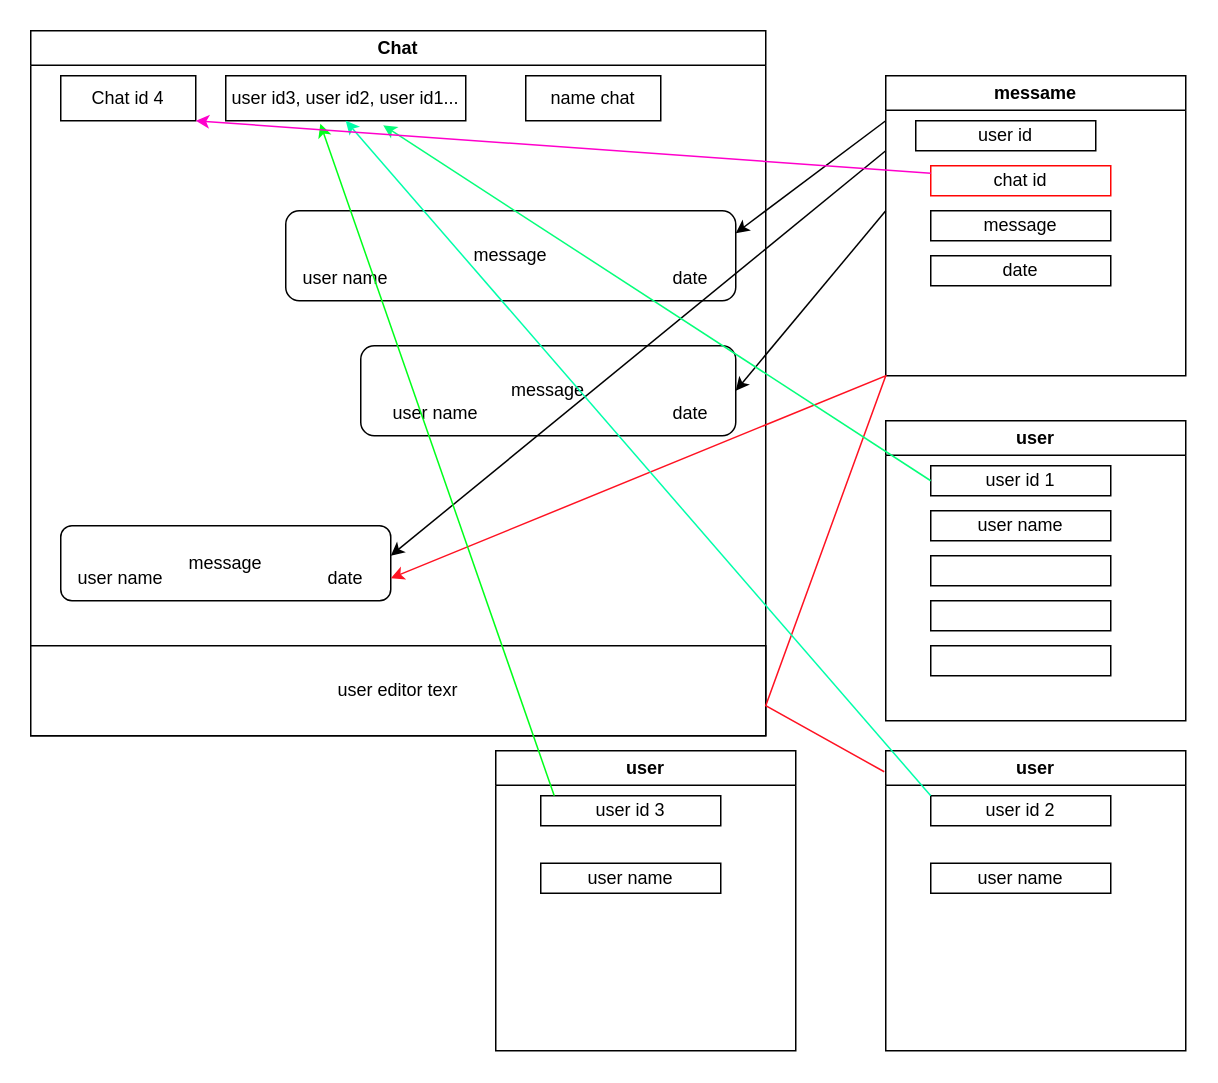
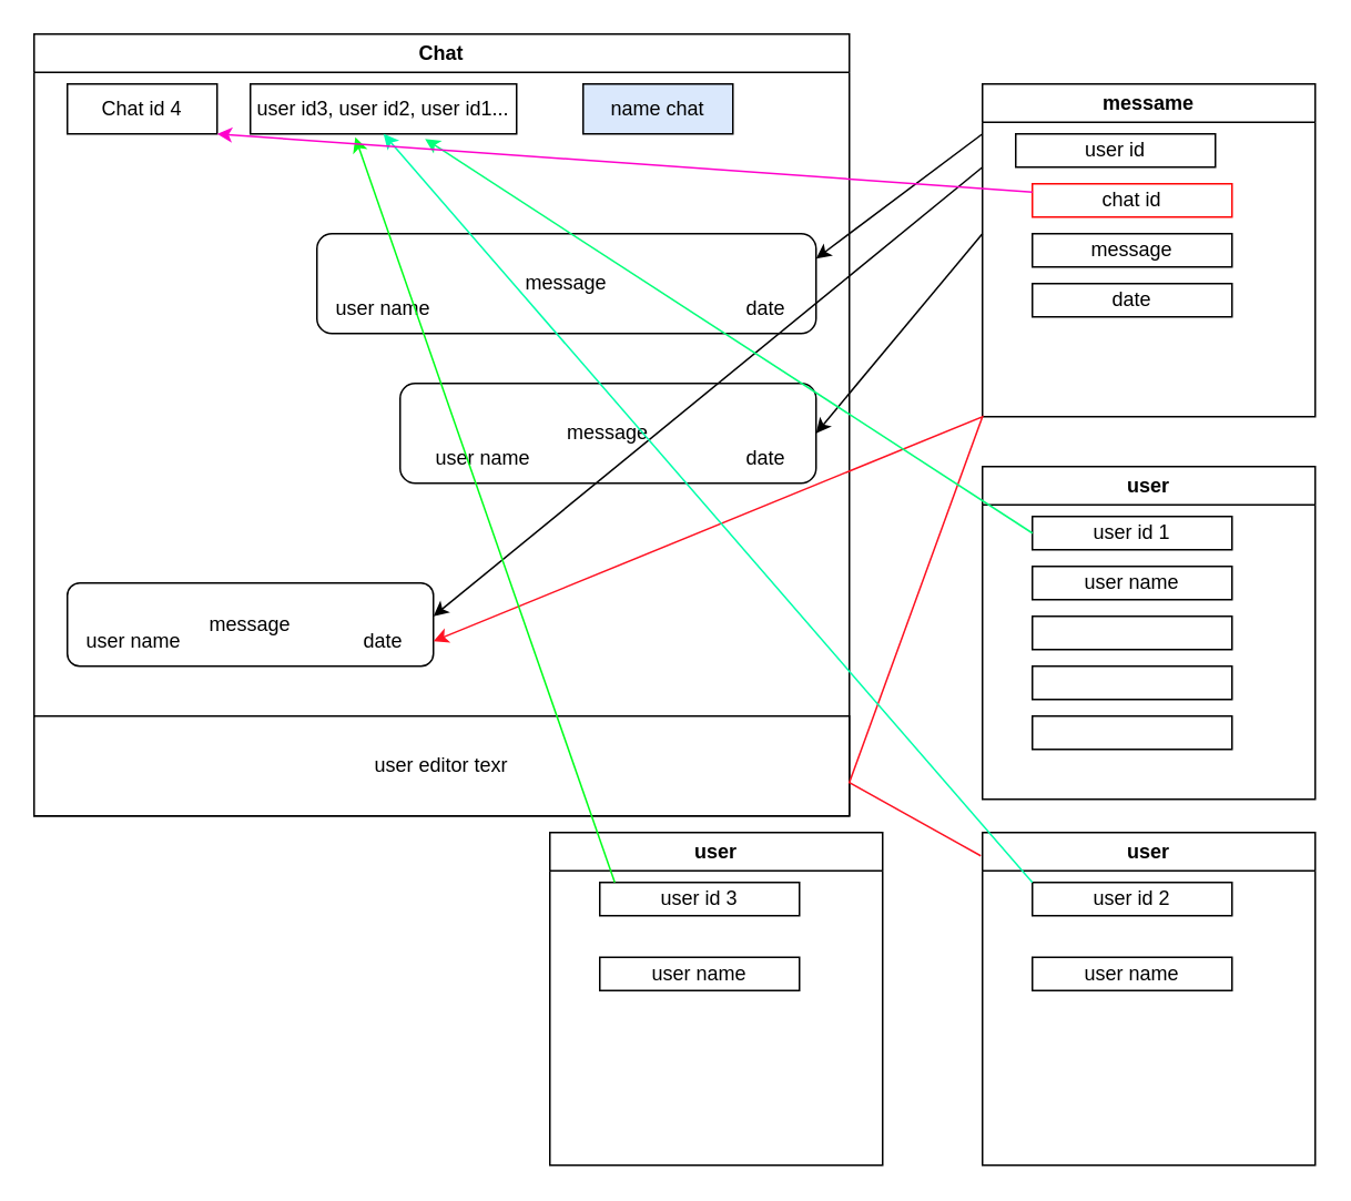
  <mxCell id="0" />
  <mxCell id="1" parent="0" />
  <mxCell id="2" value="messame" style="swimlane;whiteSpace=wrap;html=1;" vertex="1" parent="1"><mxGeometry x="590" y="50" width="200" height="200" as="geometry" /></mxCell>
  <mxCell id="3" value="user id" style="rounded=0;whiteSpace=wrap;html=1;" vertex="1" parent="2"><mxGeometry x="20" y="30" width="120" height="20" as="geometry" /></mxCell>
  <mxCell id="4" value="chat id" style="rounded=0;whiteSpace=wrap;html=1;strokeColor=#FF0505;" vertex="1" parent="2"><mxGeometry x="30" y="60" width="120" height="20" as="geometry" /></mxCell>
  <mxCell id="5" value="message" style="rounded=0;whiteSpace=wrap;html=1;" vertex="1" parent="2"><mxGeometry x="30" y="90" width="120" height="20" as="geometry" /></mxCell>
  <mxCell id="6" value="date" style="rounded=0;whiteSpace=wrap;html=1;" vertex="1" parent="2"><mxGeometry x="30" y="120" width="120" height="20" as="geometry" /></mxCell>
  <mxCell id="7" value="" style="endArrow=classic;html=1;rounded=0;entryX=1;entryY=0.25;entryDx=0;entryDy=0;" edge="1" parent="2" target="21"><mxGeometry width="50" height="50" relative="1" as="geometry"><mxPoint y="30" as="sourcePoint" /><mxPoint x="50" y="-20" as="targetPoint" /></mxGeometry></mxCell>
  <mxCell id="8" value="user" style="swimlane;whiteSpace=wrap;html=1;" vertex="1" parent="1"><mxGeometry x="590" y="280" width="200" height="200" as="geometry" /></mxCell>
  <mxCell id="9" value="user id 1" style="rounded=0;whiteSpace=wrap;html=1;" vertex="1" parent="8"><mxGeometry x="30" y="30" width="120" height="20" as="geometry" /></mxCell>
  <mxCell id="10" value="user name" style="rounded=0;whiteSpace=wrap;html=1;" vertex="1" parent="8"><mxGeometry x="30" y="60" width="120" height="20" as="geometry" /></mxCell>
  <mxCell id="11" value="" style="rounded=0;whiteSpace=wrap;html=1;" vertex="1" parent="8"><mxGeometry x="30" y="90" width="120" height="20" as="geometry" /></mxCell>
  <mxCell id="12" value="" style="rounded=0;whiteSpace=wrap;html=1;" vertex="1" parent="8"><mxGeometry x="30" y="120" width="120" height="20" as="geometry" /></mxCell>
  <mxCell id="13" value="" style="rounded=0;whiteSpace=wrap;html=1;" vertex="1" parent="8"><mxGeometry x="30" y="150" width="120" height="20" as="geometry" /></mxCell>
  <mxCell id="14" value="user" style="swimlane;whiteSpace=wrap;html=1;" vertex="1" parent="1"><mxGeometry x="590" y="500" width="200" height="200" as="geometry" /></mxCell>
  <mxCell id="15" value="user id 2" style="rounded=0;whiteSpace=wrap;html=1;" vertex="1" parent="14"><mxGeometry x="30" y="30" width="120" height="20" as="geometry" /></mxCell>
  <mxCell id="16" value="user name" style="rounded=0;whiteSpace=wrap;html=1;" vertex="1" parent="14"><mxGeometry x="30" y="75" width="120" height="20" as="geometry" /></mxCell>
  <mxCell id="17" value="Chat" style="swimlane;whiteSpace=wrap;html=1;" vertex="1" parent="1"><mxGeometry x="20" y="20" width="490" height="470" as="geometry" /></mxCell>
  <mxCell id="18" value="Chat id 4" style="rounded=0;whiteSpace=wrap;html=1;" vertex="1" parent="17"><mxGeometry x="20" y="30" width="90" height="30" as="geometry" /></mxCell>
- <mxCell id="19" value="name chat" style="rounded=0;whiteSpace=wrap;html=1;" vertex="1" parent="17"><mxGeometry x="330" y="30" width="90" height="30" as="geometry" /></mxCell>
+ <mxCell id="19" value="name chat" style="rounded=0;whiteSpace=wrap;html=1;fillColor=#dae8fc;" vertex="1" parent="17"><mxGeometry x="330" y="30" width="90" height="30" as="geometry" /></mxCell>
  <mxCell id="20" value="user id3, user id2, user id1..." style="rounded=0;whiteSpace=wrap;html=1;" vertex="1" parent="17"><mxGeometry x="130" y="30" width="160" height="30" as="geometry" /></mxCell>
  <mxCell id="21" value="message" style="rounded=1;whiteSpace=wrap;html=1;" vertex="1" parent="17"><mxGeometry x="170" y="120" width="300" height="60" as="geometry" /></mxCell>
  <mxCell id="22" value="user name" style="text;html=1;strokeColor=none;fillColor=none;align=center;verticalAlign=middle;whiteSpace=wrap;rounded=0;" vertex="1" parent="17"><mxGeometry x="180" y="150" width="60" height="30" as="geometry" /></mxCell>
  <mxCell id="23" value="date" style="text;html=1;strokeColor=none;fillColor=none;align=center;verticalAlign=middle;whiteSpace=wrap;rounded=0;" vertex="1" parent="17"><mxGeometry x="410" y="150" width="60" height="30" as="geometry" /></mxCell>
  <mxCell id="24" value="message" style="rounded=1;whiteSpace=wrap;html=1;" vertex="1" parent="17"><mxGeometry x="220" y="210" width="250" height="60" as="geometry" /></mxCell>
  <mxCell id="25" value="user name" style="text;html=1;strokeColor=none;fillColor=none;align=center;verticalAlign=middle;whiteSpace=wrap;rounded=0;" vertex="1" parent="17"><mxGeometry x="240" y="240" width="60" height="30" as="geometry" /></mxCell>
  <mxCell id="26" value="date" style="text;html=1;strokeColor=none;fillColor=none;align=center;verticalAlign=middle;whiteSpace=wrap;rounded=0;" vertex="1" parent="17"><mxGeometry x="410" y="240" width="60" height="30" as="geometry" /></mxCell>
  <mxCell id="27" value="message" style="rounded=1;whiteSpace=wrap;html=1;" vertex="1" parent="17"><mxGeometry x="20" y="330" width="220" height="50" as="geometry" /></mxCell>
  <mxCell id="28" value="user name" style="text;html=1;strokeColor=none;fillColor=none;align=center;verticalAlign=middle;whiteSpace=wrap;rounded=0;" vertex="1" parent="17"><mxGeometry x="30" y="350" width="60" height="30" as="geometry" /></mxCell>
  <mxCell id="29" value="date" style="text;html=1;strokeColor=none;fillColor=none;align=center;verticalAlign=middle;whiteSpace=wrap;rounded=0;" vertex="1" parent="17"><mxGeometry x="180" y="350" width="60" height="30" as="geometry" /></mxCell>
  <mxCell id="30" value="user editor texr" style="rounded=0;whiteSpace=wrap;html=1;" vertex="1" parent="17"><mxGeometry y="410" width="490" height="60" as="geometry" /></mxCell>
  <mxCell id="31" value="user" style="swimlane;whiteSpace=wrap;html=1;" vertex="1" parent="1"><mxGeometry x="330" y="500" width="200" height="200" as="geometry" /></mxCell>
  <mxCell id="32" value="user id 3" style="rounded=0;whiteSpace=wrap;html=1;" vertex="1" parent="31"><mxGeometry x="30" y="30" width="120" height="20" as="geometry" /></mxCell>
  <mxCell id="33" value="user name" style="rounded=0;whiteSpace=wrap;html=1;" vertex="1" parent="31"><mxGeometry x="30" y="75" width="120" height="20" as="geometry" /></mxCell>
  <mxCell id="34" value="" style="endArrow=classic;html=1;rounded=0;exitX=0;exitY=0.25;exitDx=0;exitDy=0;entryX=1;entryY=0;entryDx=0;entryDy=0;" edge="1" parent="1" source="2" target="29"><mxGeometry width="50" height="50" relative="1" as="geometry"><mxPoint x="550" y="60" as="sourcePoint" /><mxPoint x="600" y="10" as="targetPoint" /></mxGeometry></mxCell>
  <mxCell id="35" value="" style="endArrow=classic;html=1;rounded=0;entryX=1;entryY=0;entryDx=0;entryDy=0;" edge="1" parent="1" target="26"><mxGeometry width="50" height="50" relative="1" as="geometry"><mxPoint x="590" y="140" as="sourcePoint" /><mxPoint x="570" y="200" as="targetPoint" /></mxGeometry></mxCell>
  <mxCell id="36" value="" style="endArrow=classic;html=1;rounded=0;entryX=1;entryY=0.5;entryDx=0;entryDy=0;exitX=-0.005;exitY=0.07;exitDx=0;exitDy=0;exitPerimeter=0;strokeColor=#FF1222;" edge="1" parent="1" source="14" target="29"><mxGeometry width="50" height="50" relative="1" as="geometry"><mxPoint x="620" y="540" as="sourcePoint" /><mxPoint x="510" y="470" as="targetPoint" /><Array as="points"><mxPoint x="510" y="470" /><mxPoint x="590" y="250" /></Array></mxGeometry></mxCell>
  <mxCell id="37" value="" style="endArrow=classic;html=1;rounded=0;entryX=0.394;entryY=1.067;entryDx=0;entryDy=0;entryPerimeter=0;exitX=0.075;exitY=0;exitDx=0;exitDy=0;exitPerimeter=0;strokeColor=#00FF1A;" edge="1" parent="1" source="32" target="20"><mxGeometry width="50" height="50" relative="1" as="geometry"><mxPoint x="380" y="410" as="sourcePoint" /><mxPoint x="430" y="360" as="targetPoint" /></mxGeometry></mxCell>
  <mxCell id="38" value="" style="endArrow=classic;html=1;rounded=0;entryX=0.5;entryY=1;entryDx=0;entryDy=0;exitX=0;exitY=0;exitDx=0;exitDy=0;strokeColor=#00FFAA;" edge="1" parent="1" source="15" target="20"><mxGeometry width="50" height="50" relative="1" as="geometry"><mxPoint x="398" y="510" as="sourcePoint" /><mxPoint x="223" y="92" as="targetPoint" /></mxGeometry></mxCell>
  <mxCell id="39" value="" style="endArrow=classic;html=1;rounded=0;entryX=0.656;entryY=1.1;entryDx=0;entryDy=0;entryPerimeter=0;exitX=0;exitY=0.5;exitDx=0;exitDy=0;strokeColor=#05FF7A;" edge="1" parent="1" source="9" target="20"><mxGeometry width="50" height="50" relative="1" as="geometry"><mxPoint x="408" y="520" as="sourcePoint" /><mxPoint x="233" y="102" as="targetPoint" /></mxGeometry></mxCell>
  <mxCell id="40" value="" style="endArrow=classic;html=1;rounded=0;entryX=1;entryY=1;entryDx=0;entryDy=0;exitX=0;exitY=0.25;exitDx=0;exitDy=0;strokeColor=#FF00CC;" edge="1" parent="1" source="4" target="18"><mxGeometry width="50" height="50" relative="1" as="geometry"><mxPoint x="380" y="410" as="sourcePoint" /><mxPoint x="430" y="360" as="targetPoint" /></mxGeometry></mxCell>
